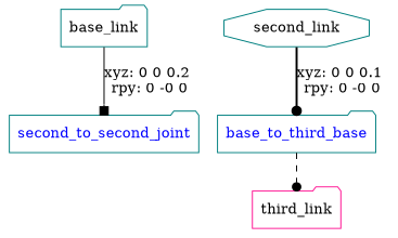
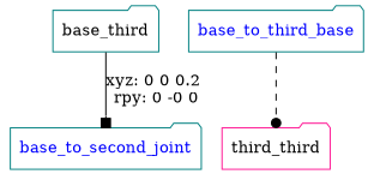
  digraph {
    node [color=teal shape=folder]
    edge [arrowhead=dot color=black]
-   n1 [label=base_link]
-   base_to_second_joint [fontcolor=blue label=second_to_second_joint]
-   n3 [label=second_link shape=octagon]
+   n1 [label=base_third]
+   base_to_second_joint [fontcolor=blue]
    n4 [fontcolor=blue label=base_to_third_base]
-   n5 [color=deeppink label=third_link]
+   n5 [color=deeppink label=third_third]
    n1 -> base_to_second_joint [arrowhead=box label="xyz: 0 0 0.2 \nrpy: 0 -0 0" style=solid]
-   n3 -> n4 [label="xyz: 0 0 0.1 \nrpy: 0 -0 0" style=bold]
    n4 -> n5 [style=dashed]
  }
